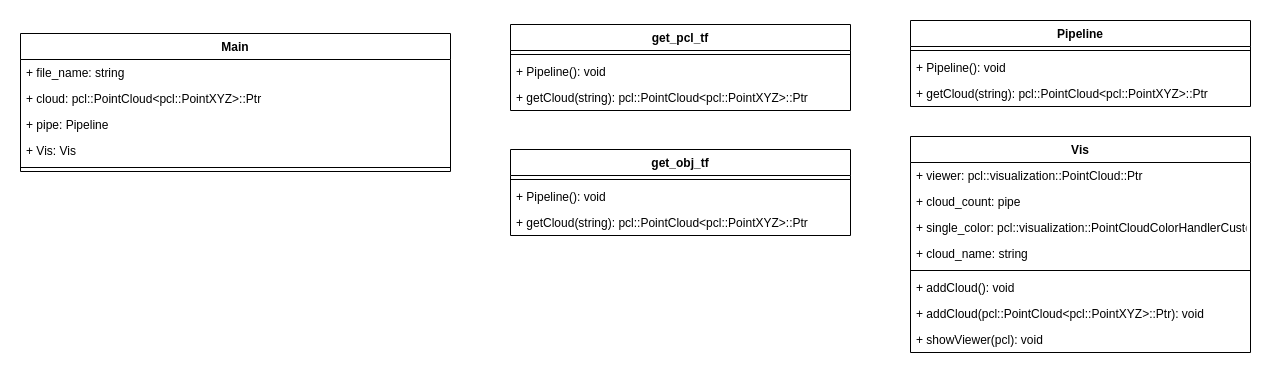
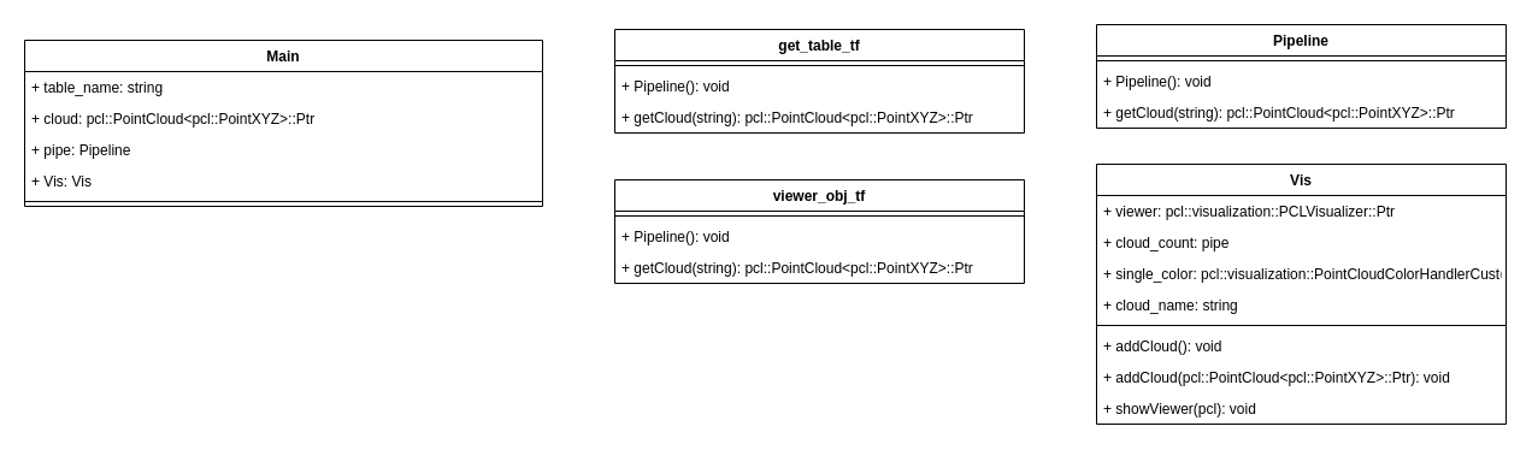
  <mxCell id="0" />
  <mxCell id="1" parent="0" />
  <mxCell id="2" value="Pipeline" style="swimlane;fontStyle=1;align=center;verticalAlign=top;childLayout=stackLayout;horizontal=1;startSize=26;horizontalStack=0;resizeParent=1;resizeParentMax=0;resizeLast=0;collapsible=1;marginBottom=0;" vertex="1" parent="1"><mxGeometry x="910" y="20" width="340" height="86" as="geometry" /></mxCell>
  <mxCell id="3" value="" style="line;strokeWidth=1;fillColor=none;align=left;verticalAlign=middle;spacingTop=-1;spacingLeft=3;spacingRight=3;rotatable=0;labelPosition=right;points=[];portConstraint=eastwest;" vertex="1" parent="2"><mxGeometry y="26" width="340" height="8" as="geometry" /></mxCell>
  <mxCell id="4" value="+ Pipeline(): void" style="text;strokeColor=none;fillColor=none;align=left;verticalAlign=top;spacingLeft=4;spacingRight=4;overflow=hidden;rotatable=0;points=[[0,0.5],[1,0.5]];portConstraint=eastwest;" vertex="1" parent="2"><mxGeometry y="34" width="340" height="26" as="geometry" /></mxCell>
  <mxCell id="5" value="+ getCloud(string): pcl::PointCloud&lt;pcl::PointXYZ&gt;::Ptr" style="text;strokeColor=none;fillColor=none;align=left;verticalAlign=top;spacingLeft=4;spacingRight=4;overflow=hidden;rotatable=0;points=[[0,0.5],[1,0.5]];portConstraint=eastwest;" vertex="1" parent="2"><mxGeometry y="60" width="340" height="26" as="geometry" /></mxCell>
  <mxCell id="6" value="Vis" style="swimlane;fontStyle=1;align=center;verticalAlign=top;childLayout=stackLayout;horizontal=1;startSize=26;horizontalStack=0;resizeParent=1;resizeParentMax=0;resizeLast=0;collapsible=1;marginBottom=0;" vertex="1" parent="1"><mxGeometry x="910" y="136" width="340" height="216" as="geometry" /></mxCell>
- <mxCell id="7" value="+ viewer: pcl::visualization::PointCloud::Ptr" style="text;strokeColor=none;fillColor=none;align=left;verticalAlign=top;spacingLeft=4;spacingRight=4;overflow=hidden;rotatable=0;points=[[0,0.5],[1,0.5]];portConstraint=eastwest;" vertex="1" parent="6"><mxGeometry y="26" width="340" height="26" as="geometry" /></mxCell>
+ <mxCell id="7" value="+ viewer: pcl::visualization::PCLVisualizer::Ptr" style="text;strokeColor=none;fillColor=none;align=left;verticalAlign=top;spacingLeft=4;spacingRight=4;overflow=hidden;rotatable=0;points=[[0,0.5],[1,0.5]];portConstraint=eastwest;" vertex="1" parent="6"><mxGeometry y="26" width="340" height="26" as="geometry" /></mxCell>
  <mxCell id="8" value="+ cloud_count: pipe" style="text;strokeColor=none;fillColor=none;align=left;verticalAlign=top;spacingLeft=4;spacingRight=4;overflow=hidden;rotatable=0;points=[[0,0.5],[1,0.5]];portConstraint=eastwest;" vertex="1" parent="6"><mxGeometry y="52" width="340" height="26" as="geometry" /></mxCell>
  <mxCell id="9" value="+ single_color: pcl::visualization::PointCloudColorHandlerCustom&lt;pcl::PointXYZ&gt;" style="text;strokeColor=none;fillColor=none;align=left;verticalAlign=top;spacingLeft=4;spacingRight=4;overflow=hidden;rotatable=0;points=[[0,0.5],[1,0.5]];portConstraint=eastwest;" vertex="1" parent="6"><mxGeometry y="78" width="340" height="26" as="geometry" /></mxCell>
  <mxCell id="10" value="+ cloud_name: string" style="text;strokeColor=none;fillColor=none;align=left;verticalAlign=top;spacingLeft=4;spacingRight=4;overflow=hidden;rotatable=0;points=[[0,0.5],[1,0.5]];portConstraint=eastwest;" vertex="1" parent="6"><mxGeometry y="104" width="340" height="26" as="geometry" /></mxCell>
  <mxCell id="11" value="" style="line;strokeWidth=1;fillColor=none;align=left;verticalAlign=middle;spacingTop=-1;spacingLeft=3;spacingRight=3;rotatable=0;labelPosition=right;points=[];portConstraint=eastwest;" vertex="1" parent="6"><mxGeometry y="130" width="340" height="8" as="geometry" /></mxCell>
  <mxCell id="12" value="+ addCloud(): void" style="text;strokeColor=none;fillColor=none;align=left;verticalAlign=top;spacingLeft=4;spacingRight=4;overflow=hidden;rotatable=0;points=[[0,0.5],[1,0.5]];portConstraint=eastwest;" vertex="1" parent="6"><mxGeometry y="138" width="340" height="26" as="geometry" /></mxCell>
  <mxCell id="13" value="+ addCloud(pcl::PointCloud&lt;pcl::PointXYZ&gt;::Ptr): void" style="text;strokeColor=none;fillColor=none;align=left;verticalAlign=top;spacingLeft=4;spacingRight=4;overflow=hidden;rotatable=0;points=[[0,0.5],[1,0.5]];portConstraint=eastwest;" vertex="1" parent="6"><mxGeometry y="164" width="340" height="26" as="geometry" /></mxCell>
  <mxCell id="14" value="+ showViewer(pcl): void" style="text;strokeColor=none;fillColor=none;align=left;verticalAlign=top;spacingLeft=4;spacingRight=4;overflow=hidden;rotatable=0;points=[[0,0.5],[1,0.5]];portConstraint=eastwest;" vertex="1" parent="6"><mxGeometry y="190" width="340" height="26" as="geometry" /></mxCell>
  <mxCell id="15" value="Main" style="swimlane;fontStyle=1;align=center;verticalAlign=top;childLayout=stackLayout;horizontal=1;startSize=26;horizontalStack=0;resizeParent=1;resizeParentMax=0;resizeLast=0;collapsible=1;marginBottom=0;" vertex="1" parent="1"><mxGeometry x="20" y="33" width="430" height="138" as="geometry" /></mxCell>
- <mxCell id="16" value="+ file_name: string" style="text;strokeColor=none;fillColor=none;align=left;verticalAlign=top;spacingLeft=4;spacingRight=4;overflow=hidden;rotatable=0;points=[[0,0.5],[1,0.5]];portConstraint=eastwest;" vertex="1" parent="15"><mxGeometry y="26" width="430" height="26" as="geometry" /></mxCell>
+ <mxCell id="16" value="+ table_name: string" style="text;strokeColor=none;fillColor=none;align=left;verticalAlign=top;spacingLeft=4;spacingRight=4;overflow=hidden;rotatable=0;points=[[0,0.5],[1,0.5]];portConstraint=eastwest;" vertex="1" parent="15"><mxGeometry y="26" width="430" height="26" as="geometry" /></mxCell>
  <mxCell id="17" value="+ cloud: pcl::PointCloud&lt;pcl::PointXYZ&gt;::Ptr" style="text;strokeColor=none;fillColor=none;align=left;verticalAlign=top;spacingLeft=4;spacingRight=4;overflow=hidden;rotatable=0;points=[[0,0.5],[1,0.5]];portConstraint=eastwest;" vertex="1" parent="15"><mxGeometry y="52" width="430" height="26" as="geometry" /></mxCell>
  <mxCell id="18" value="+ pipe: Pipeline" style="text;strokeColor=none;fillColor=none;align=left;verticalAlign=top;spacingLeft=4;spacingRight=4;overflow=hidden;rotatable=0;points=[[0,0.5],[1,0.5]];portConstraint=eastwest;" vertex="1" parent="15"><mxGeometry y="78" width="430" height="26" as="geometry" /></mxCell>
  <mxCell id="19" value="+ Vis: Vis" style="text;strokeColor=none;fillColor=none;align=left;verticalAlign=top;spacingLeft=4;spacingRight=4;overflow=hidden;rotatable=0;points=[[0,0.5],[1,0.5]];portConstraint=eastwest;" vertex="1" parent="15"><mxGeometry y="104" width="430" height="26" as="geometry" /></mxCell>
  <mxCell id="20" value="" style="line;strokeWidth=1;fillColor=none;align=left;verticalAlign=middle;spacingTop=-1;spacingLeft=3;spacingRight=3;rotatable=0;labelPosition=right;points=[];portConstraint=eastwest;" vertex="1" parent="15"><mxGeometry y="130" width="430" height="8" as="geometry" /></mxCell>
- <mxCell id="21" value="get_pcl_tf" style="swimlane;fontStyle=1;align=center;verticalAlign=top;childLayout=stackLayout;horizontal=1;startSize=26;horizontalStack=0;resizeParent=1;resizeParentMax=0;resizeLast=0;collapsible=1;marginBottom=0;" vertex="1" parent="1"><mxGeometry x="510" y="24" width="340" height="86" as="geometry" /></mxCell>
+ <mxCell id="21" value="get_table_tf" style="swimlane;fontStyle=1;align=center;verticalAlign=top;childLayout=stackLayout;horizontal=1;startSize=26;horizontalStack=0;resizeParent=1;resizeParentMax=0;resizeLast=0;collapsible=1;marginBottom=0;" vertex="1" parent="1"><mxGeometry x="510" y="24" width="340" height="86" as="geometry" /></mxCell>
  <mxCell id="22" value="" style="line;strokeWidth=1;fillColor=none;align=left;verticalAlign=middle;spacingTop=-1;spacingLeft=3;spacingRight=3;rotatable=0;labelPosition=right;points=[];portConstraint=eastwest;" vertex="1" parent="21"><mxGeometry y="26" width="340" height="8" as="geometry" /></mxCell>
  <mxCell id="23" value="+ Pipeline(): void" style="text;strokeColor=none;fillColor=none;align=left;verticalAlign=top;spacingLeft=4;spacingRight=4;overflow=hidden;rotatable=0;points=[[0,0.5],[1,0.5]];portConstraint=eastwest;" vertex="1" parent="21"><mxGeometry y="34" width="340" height="26" as="geometry" /></mxCell>
  <mxCell id="24" value="+ getCloud(string): pcl::PointCloud&lt;pcl::PointXYZ&gt;::Ptr" style="text;strokeColor=none;fillColor=none;align=left;verticalAlign=top;spacingLeft=4;spacingRight=4;overflow=hidden;rotatable=0;points=[[0,0.5],[1,0.5]];portConstraint=eastwest;" vertex="1" parent="21"><mxGeometry y="60" width="340" height="26" as="geometry" /></mxCell>
- <mxCell id="25" value="get_obj_tf" style="swimlane;fontStyle=1;align=center;verticalAlign=top;childLayout=stackLayout;horizontal=1;startSize=26;horizontalStack=0;resizeParent=1;resizeParentMax=0;resizeLast=0;collapsible=1;marginBottom=0;" vertex="1" parent="1"><mxGeometry x="510" y="149" width="340" height="86" as="geometry" /></mxCell>
+ <mxCell id="25" value="viewer_obj_tf" style="swimlane;fontStyle=1;align=center;verticalAlign=top;childLayout=stackLayout;horizontal=1;startSize=26;horizontalStack=0;resizeParent=1;resizeParentMax=0;resizeLast=0;collapsible=1;marginBottom=0;" vertex="1" parent="1"><mxGeometry x="510" y="149" width="340" height="86" as="geometry" /></mxCell>
  <mxCell id="26" value="" style="line;strokeWidth=1;fillColor=none;align=left;verticalAlign=middle;spacingTop=-1;spacingLeft=3;spacingRight=3;rotatable=0;labelPosition=right;points=[];portConstraint=eastwest;" vertex="1" parent="25"><mxGeometry y="26" width="340" height="8" as="geometry" /></mxCell>
  <mxCell id="27" value="+ Pipeline(): void" style="text;strokeColor=none;fillColor=none;align=left;verticalAlign=top;spacingLeft=4;spacingRight=4;overflow=hidden;rotatable=0;points=[[0,0.5],[1,0.5]];portConstraint=eastwest;" vertex="1" parent="25"><mxGeometry y="34" width="340" height="26" as="geometry" /></mxCell>
  <mxCell id="28" value="+ getCloud(string): pcl::PointCloud&lt;pcl::PointXYZ&gt;::Ptr" style="text;strokeColor=none;fillColor=none;align=left;verticalAlign=top;spacingLeft=4;spacingRight=4;overflow=hidden;rotatable=0;points=[[0,0.5],[1,0.5]];portConstraint=eastwest;" vertex="1" parent="25"><mxGeometry y="60" width="340" height="26" as="geometry" /></mxCell>
